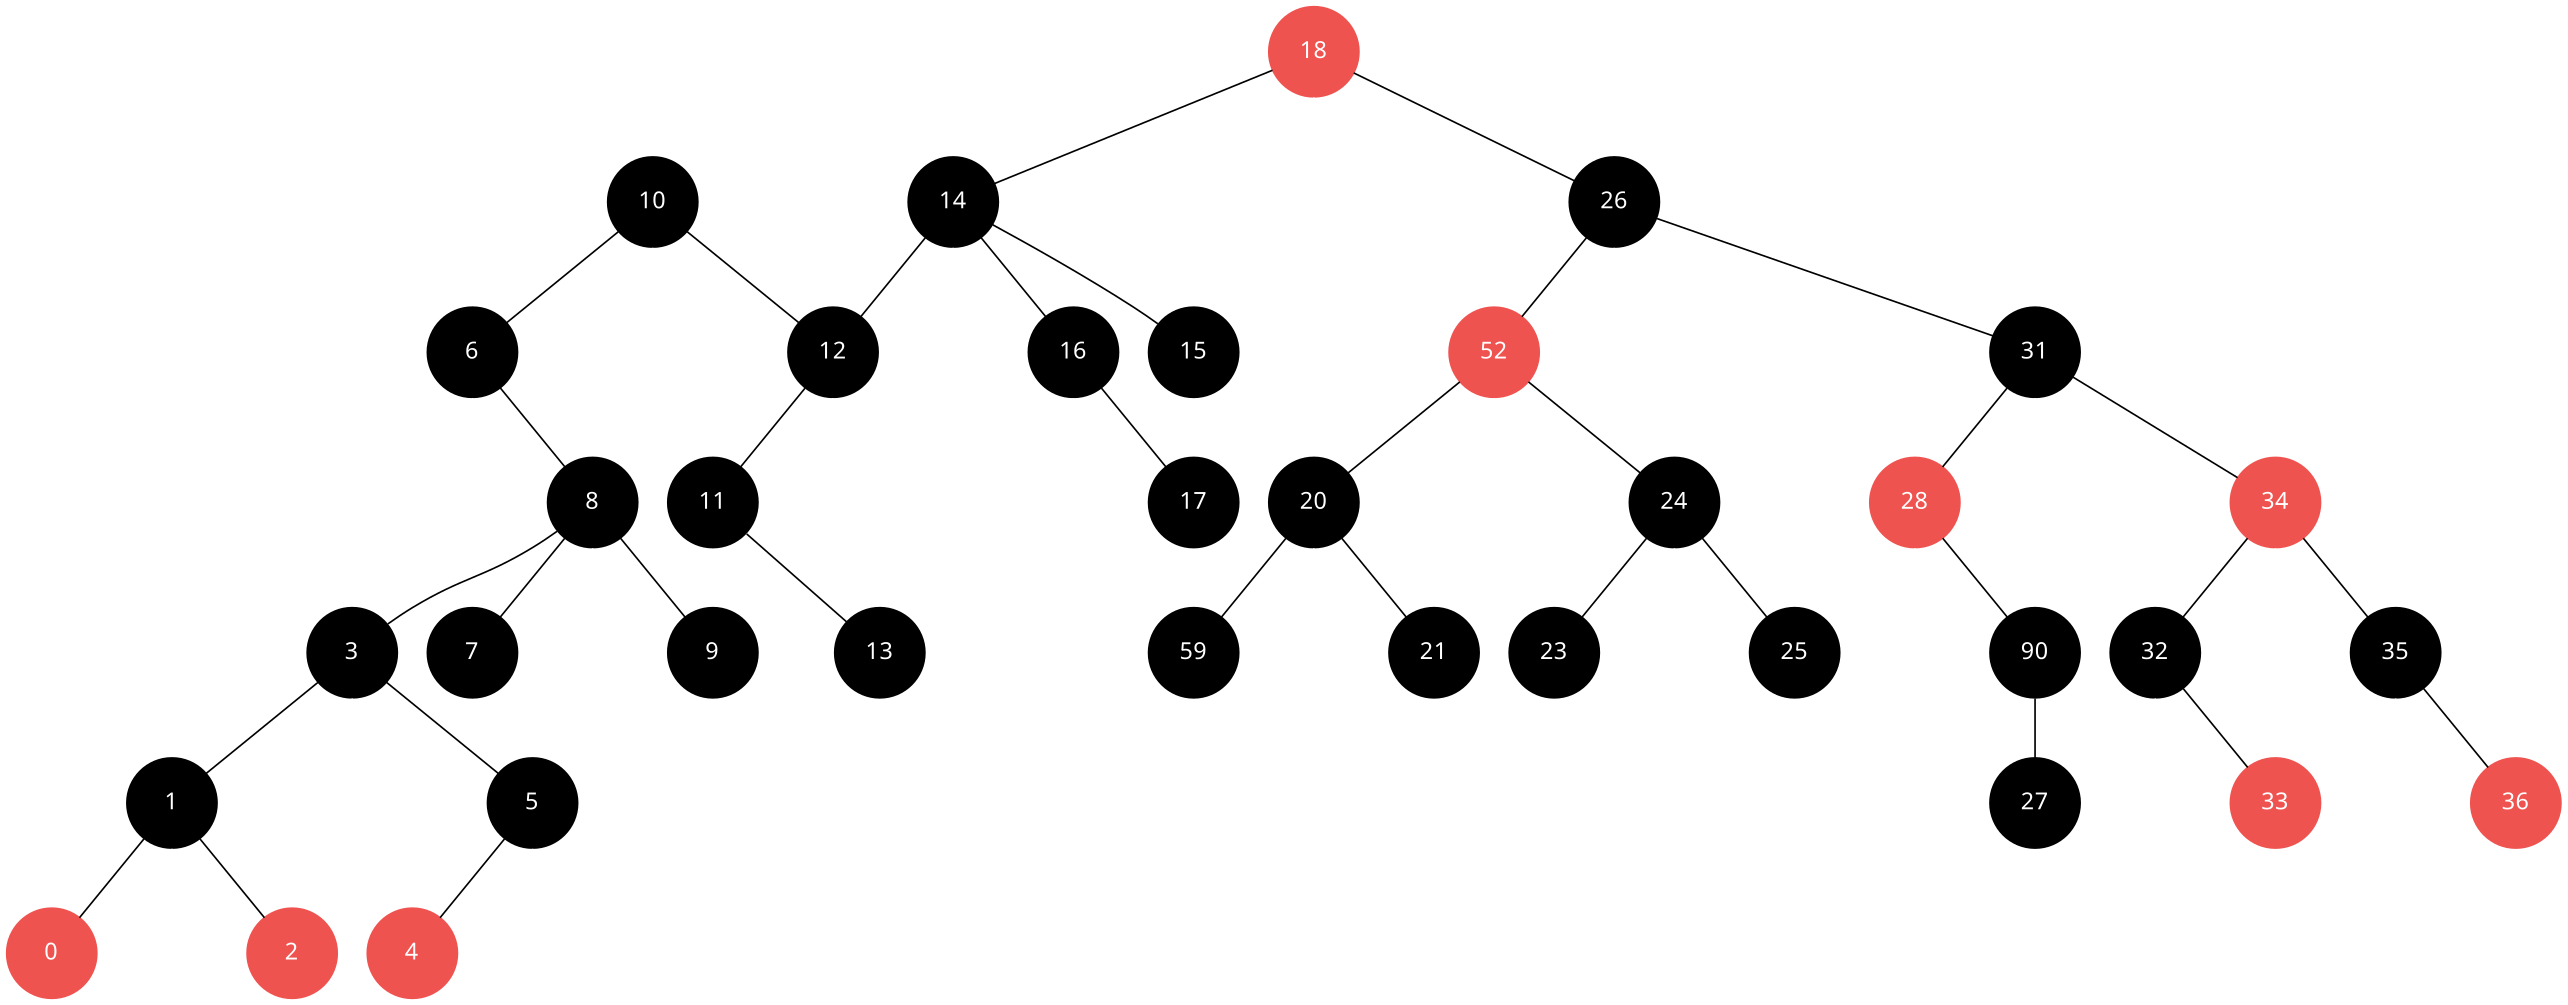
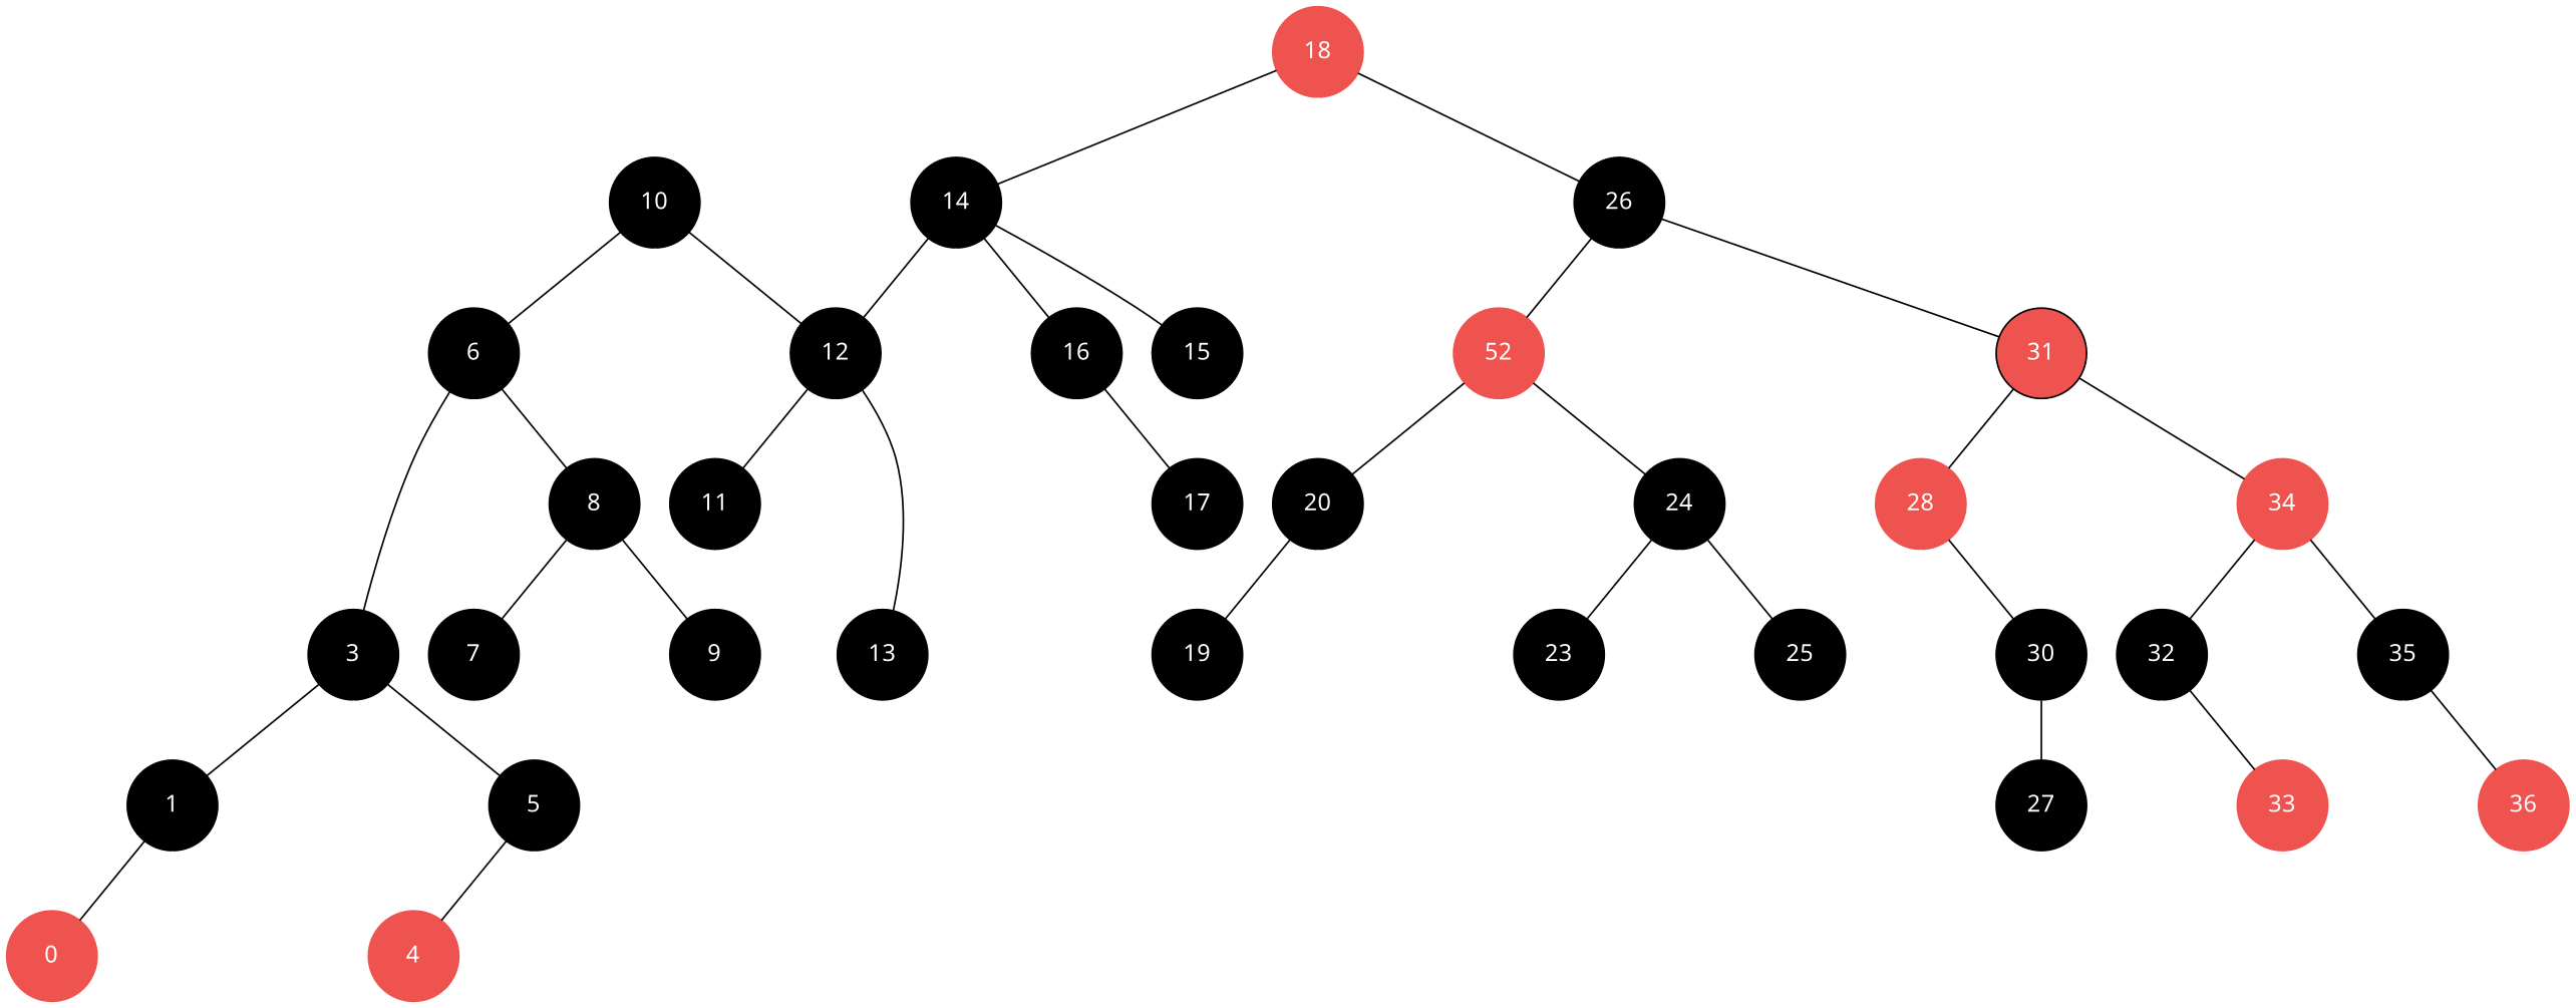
  digraph {
    fontname=InputMono
    node [color=black fixedsize=true fontcolor=white fontname=InputMono shape=circle style=filled]
    edge [arrowhead=none color=black style=filled weight=10]
    10 [height=0.75 width=0.75]
    6 [height=0.75 width=0.75]
    "[10" [color=white height=0.75 width=0.75]
    12 [height=0.75 width=0.75]
    3 [height=0.75 width=0.75]
    "[6" [color=white height=0.75 width=0.75]
    8 [height=0.75 width=0.75]
    18 [color="#ef5350" height=0.75 width=0.75]
    14 [height=0.75 width=0.75]
    "[18" [color=white height=0.75 width=0.75]
    26 [height=0.75 width=0.75]
    1 [height=0.75 width=0.75]
    "[3" [color=white height=0.75 width=0.75]
    5 [height=0.75 width=0.75]
    7 [height=0.75 width=0.75]
    "[8" [color=white height=0.75 width=0.75]
    9 [height=0.75 width=0.75]
    "[14" [color=white height=0.75 width=0.75]
    16 [height=0.75 width=0.75]
    15 [height=0.75 width=0.75]
    n21 [color="#ef5350" height=0.75 label=52 width=0.75]
    "[26" [color=white height=0.75 width=0.75]
-   31 [height=0.75 width=0.75]
+   31 [height=0.75 width=0.75 fillcolor="#ef5350"]
    11 [height=0.75 width=0.75]
    "[12" [color=white height=0.75 width=0.75]
    13 [height=0.75 width=0.75]
    "[16" [color=white height=0.75 width=0.75]
    17 [height=0.75 width=0.75]
    20 [height=0.75 width=0.75]
    "[22" [color=white height=0.75 width=0.75]
    24 [height=0.75 width=0.75]
    28 [color="#ef5350" height=0.75 width=0.75]
    "[31" [color=white height=0.75 width=0.75]
    34 [color="#ef5350" height=0.75 width=0.75]
-   19 [height=0.75 width=0.75 label=59]
+   19 [height=0.75 width=0.75]
    "[20" [color=white height=0.75 width=0.75]
-   21 [height=0.75 width=0.75]
    23 [height=0.75 width=0.75]
    "[24" [color=white height=0.75 width=0.75]
    25 [height=0.75 width=0.75]
    "[28" [color=white height=0.75 width=0.75]
-   30 [height=0.75 width=0.75 label=90]
+   30 [height=0.75 width=0.75]
    32 [height=0.75 width=0.75]
    "[34" [color=white height=0.75 width=0.75]
    35 [height=0.75 width=0.75]
    27 [height=0.75 width=0.75]
    "|32" [color=white height=0.75 width=0.75]
    33 [color="#ef5350" height=0.75 width=0.75]
    "|35" [color=white height=0.75 width=0.75]
    36 [color="#ef5350" height=0.75 width=0.75]
    0 [color="#ef5350" height=0.75 width=0.75]
    "[1" [color=white height=0.75 width=0.75]
-   2 [color="#ef5350" height=0.75 width=0.75]
    4 [color="#ef5350" height=0.75 width=0.75]
    "]5" [color=white height=0.75 width=0.75]
    10 -> 6
    10 -> "[10" [color=white weight=100]
    10 -> 12
-   8 -> 3
+   6 -> 3
    6 -> "[6" [color=white weight=100]
    6 -> 8
    12 -> 11
    12 -> "[12" [color=white weight=100]
-   11 -> 13
+   12 -> 13
    3 -> 1
    3 -> "[3" [color=white weight=100]
    3 -> 5
    8 -> 7
    8 -> "[8" [color=white weight=100]
    8 -> 9
    18 -> 14
    18 -> "[18" [color=white weight=100]
    18 -> 26
    14 -> 12
    14 -> "[14" [color=white weight=100]
    14 -> 16
    14 -> 15
    26 -> n21
    26 -> "[26" [color=white weight=100]
    26 -> 31
    1 -> 0
    1 -> "[1" [color=white weight=100]
-   1 -> 2
    5 -> 4
    5 -> "]5" [color=white weight=100]
    16 -> "[16" [color=white weight=100]
    16 -> 17
    n21 -> 20
    n21 -> "[22" [color=white weight=100]
    n21 -> 24
    31 -> 28
    31 -> "[31" [color=white weight=100]
    31 -> 34
    20 -> 19
    20 -> "[20" [color=white weight=100]
-   20 -> 21
    24 -> 23
    24 -> "[24" [color=white weight=100]
    24 -> 25
    28 -> "[28" [color=white weight=100]
    28 -> 30
    34 -> 32
    34 -> "[34" [color=white weight=100]
    34 -> 35
    30 -> 27
    32 -> "|32" [color=white weight=100]
    32 -> 33
    35 -> "|35" [color=white weight=100]
    35 -> 36
  }
